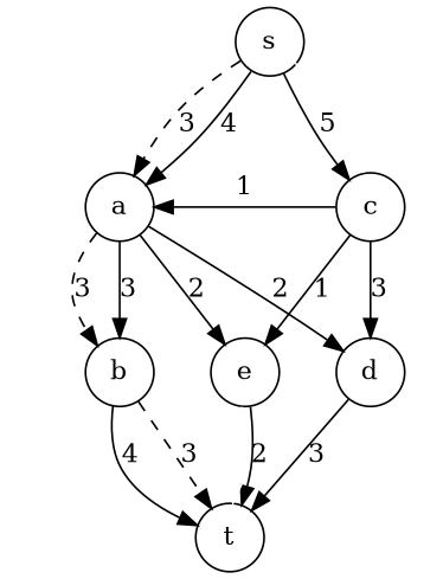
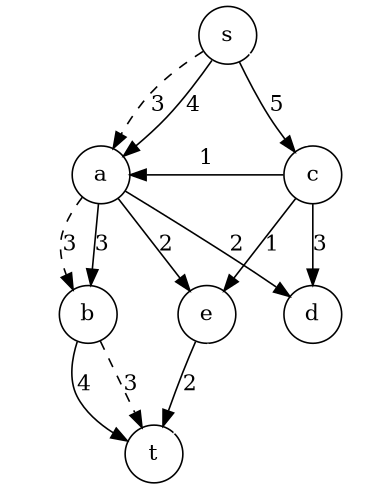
  digraph {
    rankdir=TB
    node [shape=circle]
    s
    a
    b
    e
    c
    d
    t
    subgraph sub_1 {
      s
      a
    }
    subgraph cluster_2 {
      color=white
      subgraph sub_3 {
        color=white
        a
        b
      }
    }
    subgraph cluster_4 {
      color=white
      e
    }
    subgraph cluster_5 {
      color=white
      c
      d
    }
    s -> a [label=3 style=dashed]
    s -> a [label=4]
    s -> c [label=5]
    a -> b [label=3 style=dashed]
    a -> b [label=3]
    a -> e [label=2]
    a -> d [label=2]
    b -> t [label=4]
    b -> t [label=3 style=dashed]
    e -> t [label=2]
    e -> t [color=white style=dashed]
    c -> s [color=white style=dashed]
    c -> a [label=1]
    c -> e [label=1]
    c -> d [label=3]
-   d -> t [label=3]
  }
